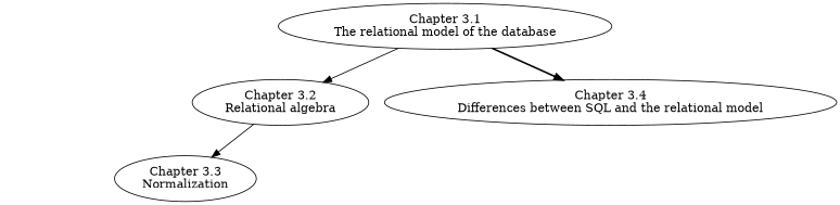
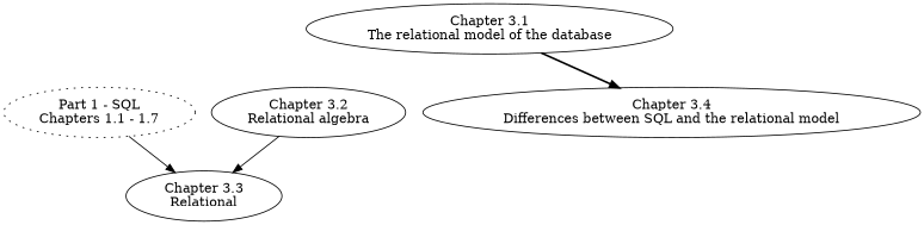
  digraph {
    fontname="DejaVu Serif"
    node [fontname="DejaVu Serif"]
    edge [fontname="DejaVu Serif" style=solid]
-   n2 [label="Chapter 3.3\nNormalization"]
+   n1 [label="Part 1 - SQL\nChapters 1.1 - 1.7" style=dotted]
+   n2 [label="Chapter 3.3\nRelational"]
    n3 [label="Chapter 3.1\nThe relational model of the database"]
    n4 [label="Chapter 3.2\nRelational algebra"]
    n5 [label="Chapter 3.4\nDifferences between SQL and the relational model"]
-   n3 -> n4
+   n1 -> n2
    n3 -> n5 [style=bold]
    n4 -> n2
  }
